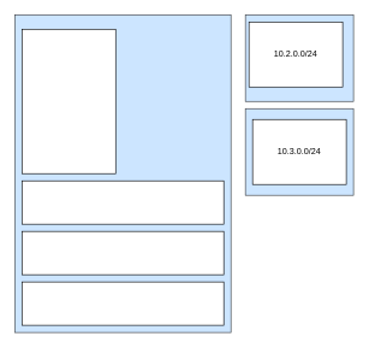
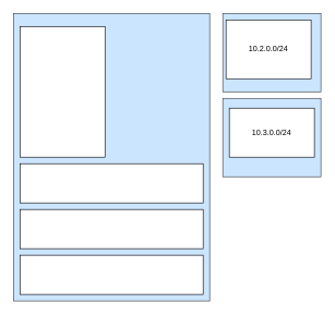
  <mxCell id="0" />
  <mxCell id="1" parent="0" />
  <mxCell id="2" value="" style="rounded=0;whiteSpace=wrap;html=1;fillColor=#cce5ff;strokeColor=#36393d;" vertex="1" parent="1"><mxGeometry x="340" y="150" width="150" height="120" as="geometry" /></mxCell>
  <mxCell id="3" value="" style="rounded=0;whiteSpace=wrap;html=1;fillColor=#cce5ff;strokeColor=#36393d;" vertex="1" parent="1"><mxGeometry x="340" y="20" width="150" height="120" as="geometry" /></mxCell>
  <mxCell id="4" value="" style="rounded=0;whiteSpace=wrap;html=1;fillColor=#cce5ff;strokeColor=#36393d;" vertex="1" parent="1"><mxGeometry x="20" y="20" width="300" height="440" as="geometry" /></mxCell>
  <mxCell id="5" value="" style="rounded=0;whiteSpace=wrap;html=1;" vertex="1" parent="1"><mxGeometry x="30" y="40" width="130" height="200" as="geometry" /></mxCell>
  <mxCell id="6" value="10.2.0.0/24" style="rounded=0;whiteSpace=wrap;html=1;" vertex="1" parent="1"><mxGeometry x="345" y="30" width="130" height="90" as="geometry" /></mxCell>
- <mxCell id="7" value="10.3.0.0/24" style="rounded=0;whiteSpace=wrap;html=1;" vertex="1" parent="1"><mxGeometry x="350" y="165" width="130" height="90" as="geometry" /></mxCell>
+ <mxCell id="7" value="10.3.0.0/24" style="rounded=0;whiteSpace=wrap;html=1;" vertex="1" parent="1"><mxGeometry x="350" y="165" width="130" height="75" as="geometry" /></mxCell>
  <mxCell id="8" value="" style="rounded=0;whiteSpace=wrap;html=1;" vertex="1" parent="1"><mxGeometry x="30" y="250" width="280" height="60" as="geometry" /></mxCell>
  <mxCell id="9" value="" style="rounded=0;whiteSpace=wrap;html=1;" vertex="1" parent="1"><mxGeometry x="30" y="320" width="280" height="60" as="geometry" /></mxCell>
  <mxCell id="10" value="" style="rounded=0;whiteSpace=wrap;html=1;" vertex="1" parent="1"><mxGeometry x="30" y="390" width="280" height="60" as="geometry" /></mxCell>
